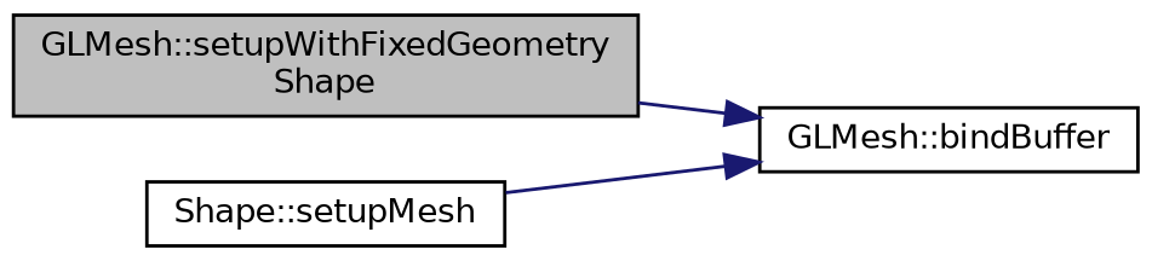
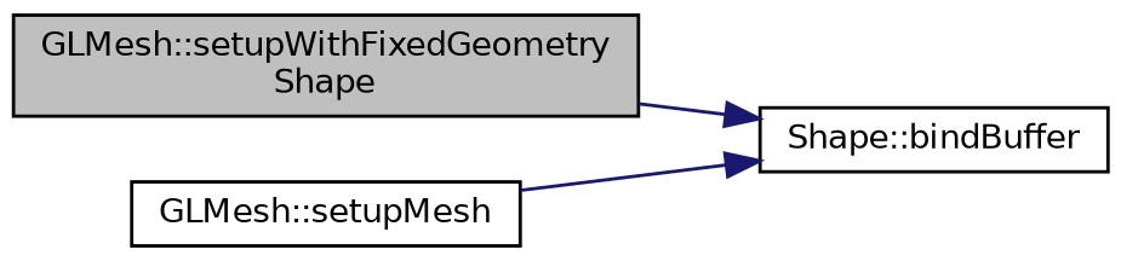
  digraph {
    rankdir=LR
    node [color=black fillcolor=white fontname=Helvetica fontsize=10 shape=record style=filled]
    edge [color=midnightblue fontname=Helvetica fontsize=10 labelfontname=Helvetica labelfontsize=10 style=solid]
    n1 [fillcolor=grey75 fontcolor=black height=0.2 label="GLMesh::setupWithFixedGeometry\lShape" width=0.4]
-   n2 [height=0.2 label="GLMesh::bindBuffer" width=0.4]
-   n3 [height=0.2 label="Shape::setupMesh" width=0.4]
+   n2 [height=0.2 label="Shape::bindBuffer" width=0.4]
+   n3 [height=0.2 label="GLMesh::setupMesh" width=0.4]
    n1 -> n2
    n3 -> n2
  }
